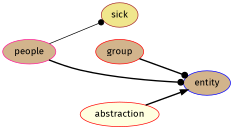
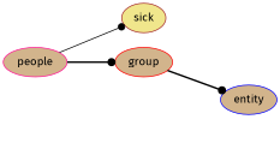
  digraph {
    fontname="Fira Sans"
    rankdir=LR
    node [color=red fillcolor=tan fontname="Fira Sans" style=filled]
    edge [arrowhead=dot fontname="Fira Sans" style=bold]
    sick [color=brown fillcolor=khaki]
    people [color=deeppink]
    group
    entity [color=blue]
-   abstraction [fillcolor=lightyellow]
    people -> sick [style=solid]
-   people -> entity
+   people -> group
    group -> entity
-   abstraction -> entity [arrowhead=normal]
  }
